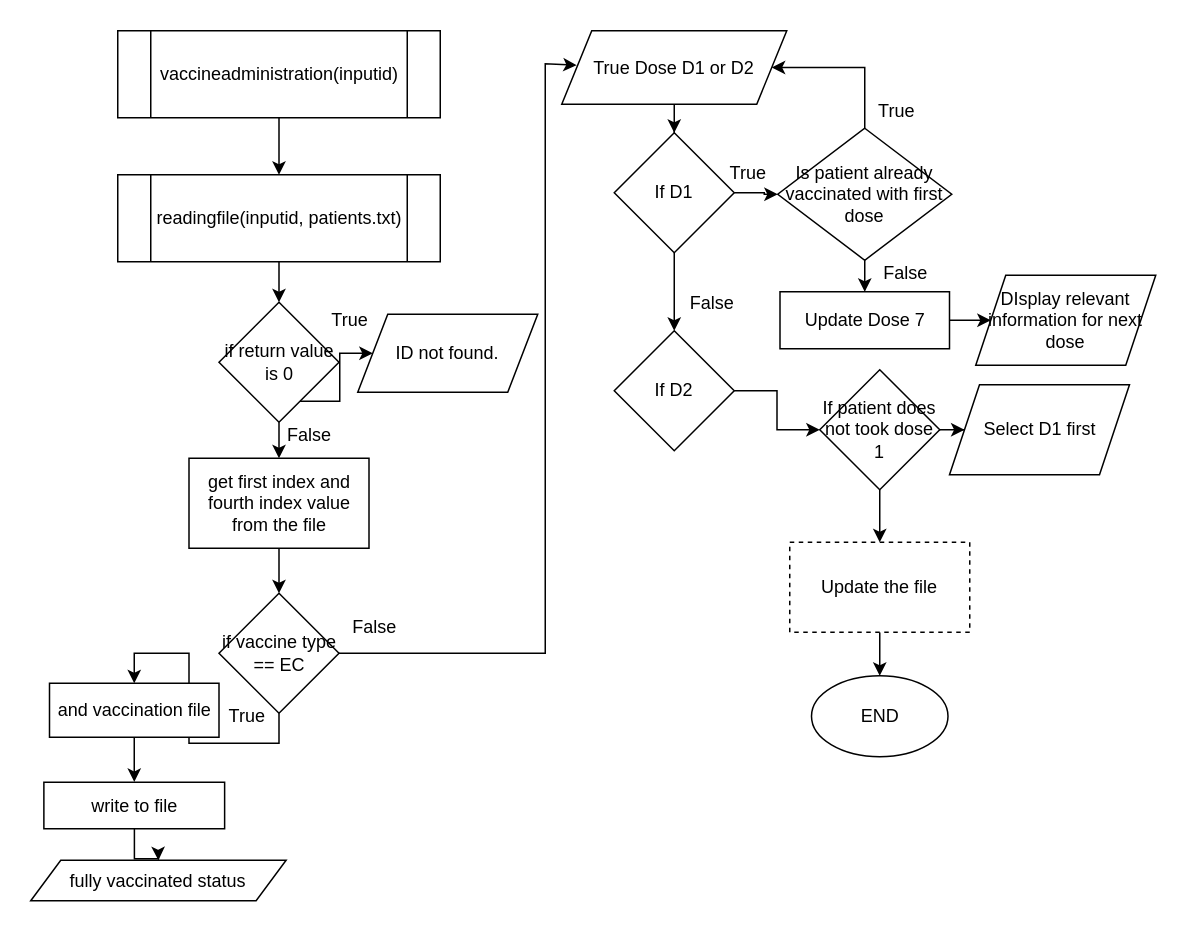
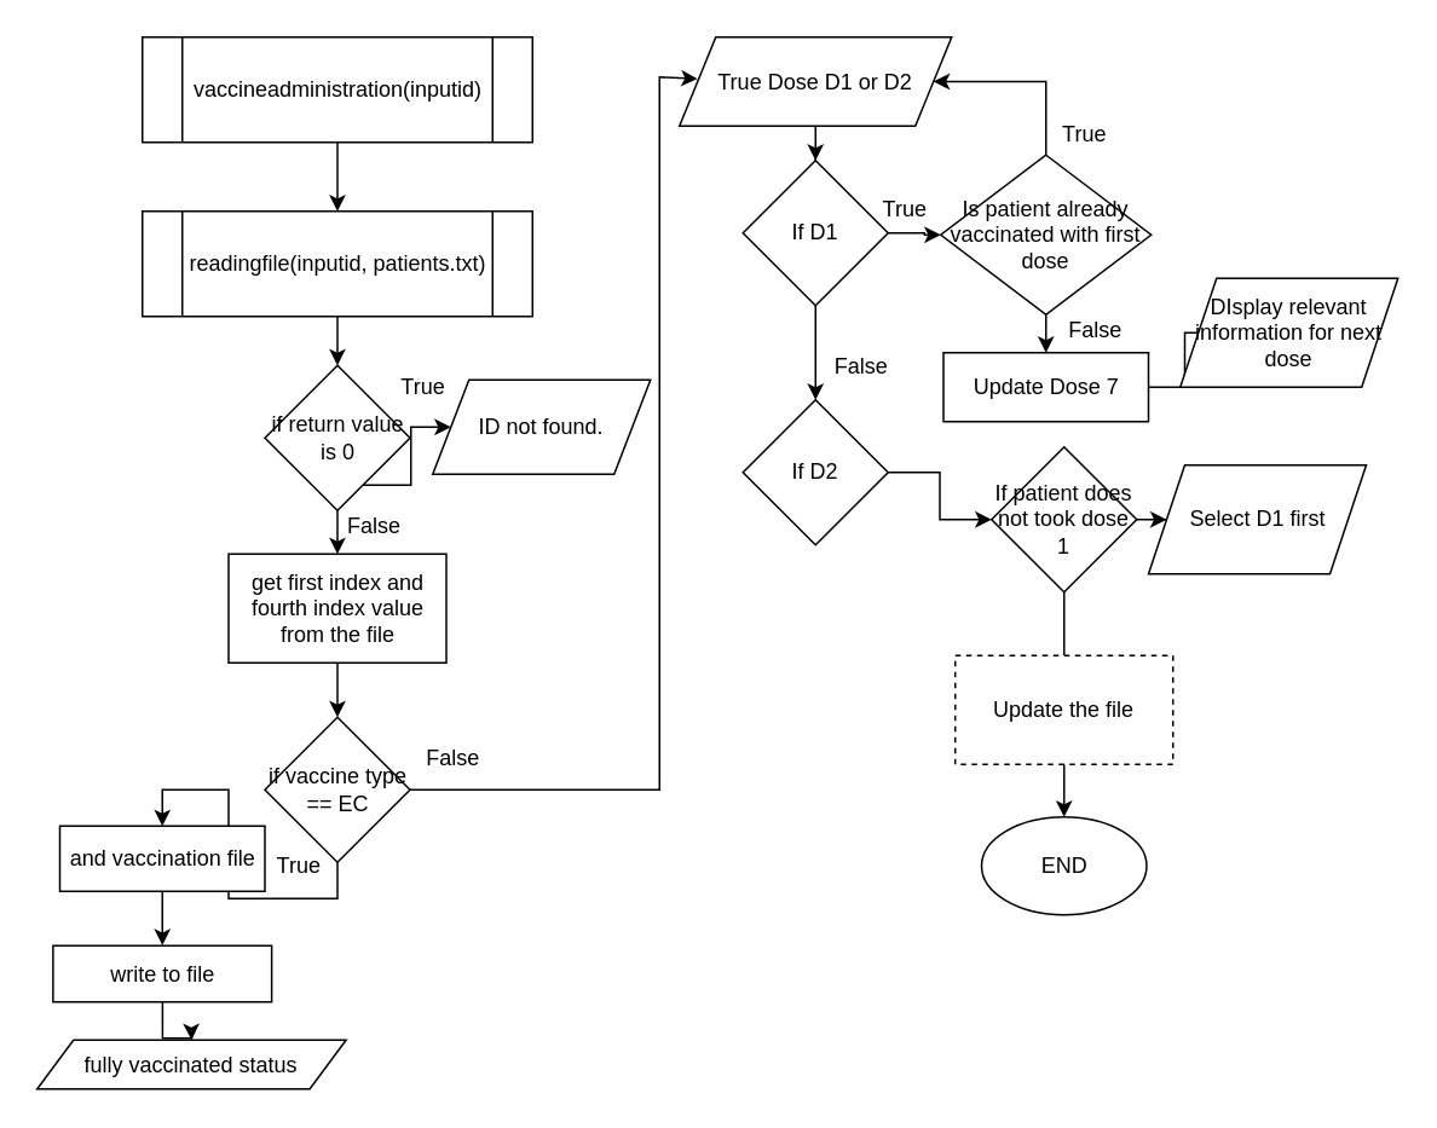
  <mxCell id="0" />
  <mxCell id="1" parent="0" />
  <mxCell id="2" value="" style="edgeStyle=orthogonalEdgeStyle;rounded=0;orthogonalLoop=1;jettySize=auto;html=1;" edge="1" parent="1" source="3" target="5"><mxGeometry relative="1" as="geometry" /></mxCell>
  <mxCell id="3" value="vaccineadministration(inputid)" style="shape=process;whiteSpace=wrap;html=1;backgroundOutline=1;" vertex="1" parent="1"><mxGeometry x="78" y="20" width="215" height="58" as="geometry" /></mxCell>
  <mxCell id="4" value="" style="edgeStyle=orthogonalEdgeStyle;rounded=0;orthogonalLoop=1;jettySize=auto;html=1;" edge="1" parent="1" source="5" target="8"><mxGeometry relative="1" as="geometry" /></mxCell>
  <mxCell id="5" value="readingfile(inputid, patients.txt)" style="shape=process;whiteSpace=wrap;html=1;backgroundOutline=1;" vertex="1" parent="1"><mxGeometry x="78" y="116" width="215" height="58" as="geometry" /></mxCell>
  <mxCell id="6" value="" style="edgeStyle=orthogonalEdgeStyle;rounded=0;orthogonalLoop=1;jettySize=auto;html=1;" edge="1" parent="1" source="8" target="9"><mxGeometry relative="1" as="geometry"><Array as="points"><mxPoint x="226" y="267" /></Array></mxGeometry></mxCell>
  <mxCell id="7" value="" style="edgeStyle=orthogonalEdgeStyle;rounded=0;orthogonalLoop=1;jettySize=auto;html=1;" edge="1" parent="1" source="8" target="11"><mxGeometry relative="1" as="geometry" /></mxCell>
  <mxCell id="8" value="if return value is 0" style="rhombus;whiteSpace=wrap;html=1;" vertex="1" parent="1"><mxGeometry x="145.5" y="201" width="80" height="80" as="geometry" /></mxCell>
  <mxCell id="9" value="ID not found." style="shape=parallelogram;perimeter=parallelogramPerimeter;whiteSpace=wrap;html=1;fixedSize=1;" vertex="1" parent="1"><mxGeometry x="238" y="209" width="120" height="52" as="geometry" /></mxCell>
  <mxCell id="10" value="" style="edgeStyle=orthogonalEdgeStyle;rounded=0;orthogonalLoop=1;jettySize=auto;html=1;" edge="1" parent="1" source="11" target="14"><mxGeometry relative="1" as="geometry" /></mxCell>
  <mxCell id="11" value="get first index and fourth index value from the file" style="whiteSpace=wrap;html=1;" vertex="1" parent="1"><mxGeometry x="125.5" y="305" width="120" height="60" as="geometry" /></mxCell>
  <mxCell id="12" style="edgeStyle=orthogonalEdgeStyle;rounded=0;orthogonalLoop=1;jettySize=auto;html=1;entryX=0.5;entryY=0;entryDx=0;entryDy=0;" edge="1" parent="1" source="14" target="16"><mxGeometry relative="1" as="geometry" /></mxCell>
  <mxCell id="13" style="edgeStyle=orthogonalEdgeStyle;rounded=0;orthogonalLoop=1;jettySize=auto;html=1;entryX=0;entryY=0.5;entryDx=0;entryDy=0;" edge="1" parent="1" source="14"><mxGeometry relative="1" as="geometry"><mxPoint x="384" y="43" as="targetPoint" /><Array as="points"><mxPoint x="363" y="435" /><mxPoint x="363" y="42" /></Array></mxGeometry></mxCell>
  <mxCell id="14" value="if vaccine type == EC" style="rhombus;whiteSpace=wrap;html=1;" vertex="1" parent="1"><mxGeometry x="145.5" y="395" width="80" height="80" as="geometry" /></mxCell>
  <mxCell id="15" style="edgeStyle=orthogonalEdgeStyle;rounded=0;orthogonalLoop=1;jettySize=auto;html=1;" edge="1" parent="1" source="16"><mxGeometry relative="1" as="geometry"><mxPoint x="89" y="520.8" as="targetPoint" /></mxGeometry></mxCell>
  <mxCell id="16" value="and vaccination file" style="rounded=0;whiteSpace=wrap;html=1;" vertex="1" parent="1"><mxGeometry x="32.5" y="455" width="113" height="36" as="geometry" /></mxCell>
  <mxCell id="17" style="edgeStyle=orthogonalEdgeStyle;rounded=0;orthogonalLoop=1;jettySize=auto;html=1;entryX=0.5;entryY=0;entryDx=0;entryDy=0;" edge="1" parent="1" source="18" target="19"><mxGeometry relative="1" as="geometry" /></mxCell>
  <mxCell id="18" value="write to file" style="rounded=0;whiteSpace=wrap;html=1;" vertex="1" parent="1"><mxGeometry x="28.75" y="521" width="120.5" height="31" as="geometry" /></mxCell>
  <mxCell id="19" value="fully vaccinated status" style="shape=parallelogram;perimeter=parallelogramPerimeter;whiteSpace=wrap;html=1;fixedSize=1;rounded=0;" vertex="1" parent="1"><mxGeometry y="573" width="170.25" height="27" as="geometry" x="20" /></mxCell>
  <mxCell id="20" style="edgeStyle=orthogonalEdgeStyle;rounded=0;orthogonalLoop=1;jettySize=auto;html=1;entryX=0.5;entryY=0;entryDx=0;entryDy=0;" edge="1" parent="1" source="21" target="24"><mxGeometry relative="1" as="geometry" /></mxCell>
  <mxCell id="21" value="True Dose D1 or D2" style="shape=parallelogram;perimeter=parallelogramPerimeter;whiteSpace=wrap;html=1;fixedSize=1;" vertex="1" parent="1"><mxGeometry x="374" y="20" width="150" height="49" as="geometry" /></mxCell>
  <mxCell id="22" style="edgeStyle=orthogonalEdgeStyle;rounded=0;orthogonalLoop=1;jettySize=auto;html=1;" edge="1" parent="1" source="24" target="27"><mxGeometry relative="1" as="geometry" /></mxCell>
  <mxCell id="23" value="" style="edgeStyle=orthogonalEdgeStyle;rounded=0;orthogonalLoop=1;jettySize=auto;html=1;" edge="1" parent="1" source="24" target="31"><mxGeometry relative="1" as="geometry" /></mxCell>
  <mxCell id="24" value="If D1" style="rhombus;whiteSpace=wrap;html=1;" vertex="1" parent="1"><mxGeometry x="409" y="88" width="80" height="80" as="geometry" /></mxCell>
  <mxCell id="25" style="edgeStyle=orthogonalEdgeStyle;rounded=0;orthogonalLoop=1;jettySize=auto;html=1;entryX=1;entryY=0.5;entryDx=0;entryDy=0;" edge="1" parent="1" source="27" target="21"><mxGeometry relative="1" as="geometry"><Array as="points"><mxPoint x="576" y="45" /></Array></mxGeometry></mxCell>
  <mxCell id="26" style="edgeStyle=orthogonalEdgeStyle;rounded=0;orthogonalLoop=1;jettySize=auto;html=1;" edge="1" parent="1" source="27" target="29"><mxGeometry relative="1" as="geometry" /></mxCell>
  <mxCell id="27" value="Is patient already vaccinated with first dose" style="rhombus;whiteSpace=wrap;html=1;" vertex="1" parent="1"><mxGeometry x="518" y="85" width="116" height="88" as="geometry" /></mxCell>
  <mxCell id="28" value="" style="edgeStyle=orthogonalEdgeStyle;rounded=0;orthogonalLoop=1;jettySize=auto;html=1;" edge="1" parent="1" source="29" target="32"><mxGeometry relative="1" as="geometry" /></mxCell>
  <mxCell id="29" value="Update Dose 7" style="rounded=0;whiteSpace=wrap;html=1;" vertex="1" parent="1"><mxGeometry x="519.5" y="194" width="113" height="38" as="geometry" /></mxCell>
  <mxCell id="30" style="edgeStyle=orthogonalEdgeStyle;rounded=0;orthogonalLoop=1;jettySize=auto;html=1;" edge="1" parent="1" source="31" target="43"><mxGeometry relative="1" as="geometry" /></mxCell>
  <mxCell id="31" value="If D2" style="rhombus;whiteSpace=wrap;html=1;" vertex="1" parent="1"><mxGeometry x="409" y="220" width="80" height="80" as="geometry" /></mxCell>
- <mxCell id="32" value="DIsplay relevant information for next dose" style="shape=parallelogram;perimeter=parallelogramPerimeter;whiteSpace=wrap;html=1;fixedSize=1;rounded=0;" vertex="1" parent="1"><mxGeometry x="650" y="183" width="120" height="60" as="geometry" /></mxCell>
+ <mxCell id="32" value="DIsplay relevant information for next dose" style="shape=parallelogram;perimeter=parallelogramPerimeter;whiteSpace=wrap;html=1;fixedSize=1;rounded=0;" vertex="1" parent="1"><mxGeometry x="650" y="153" width="120" height="60" as="geometry" /></mxCell>
  <mxCell id="33" value="True" style="text;html=1;strokeColor=none;fillColor=none;align=center;verticalAlign=middle;whiteSpace=wrap;rounded=0;" vertex="1" parent="1"><mxGeometry x="213" y="203" width="40" height="20" as="geometry" /></mxCell>
  <mxCell id="34" value="False" style="text;html=1;strokeColor=none;fillColor=none;align=center;verticalAlign=middle;whiteSpace=wrap;rounded=0;" vertex="1" parent="1"><mxGeometry x="185.5" y="280" width="40" height="20" as="geometry" /></mxCell>
  <mxCell id="35" value="False&lt;br&gt;" style="text;html=1;align=center;verticalAlign=middle;resizable=0;points=[];autosize=1;" vertex="1" parent="1"><mxGeometry x="229" y="409" width="40" height="18" as="geometry" /></mxCell>
  <mxCell id="36" value="True" style="text;html=1;align=center;verticalAlign=middle;resizable=0;points=[];autosize=1;" vertex="1" parent="1"><mxGeometry x="147" y="468" width="34" height="18" as="geometry" /></mxCell>
  <mxCell id="37" value="True" style="text;html=1;align=center;verticalAlign=middle;resizable=0;points=[];autosize=1;" vertex="1" parent="1"><mxGeometry x="481" y="106" width="34" height="18" as="geometry" /></mxCell>
  <mxCell id="38" value="True" style="text;html=1;align=center;verticalAlign=middle;resizable=0;points=[];autosize=1;" vertex="1" parent="1"><mxGeometry x="580" y="65" width="34" height="18" as="geometry" /></mxCell>
  <mxCell id="39" value="False" style="text;html=1;align=center;verticalAlign=middle;resizable=0;points=[];autosize=1;" vertex="1" parent="1"><mxGeometry x="583" y="173" width="40" height="18" as="geometry" /></mxCell>
  <mxCell id="40" value="False" style="text;html=1;align=center;verticalAlign=middle;resizable=0;points=[];autosize=1;" vertex="1" parent="1"><mxGeometry x="454" y="193" width="40" height="18" as="geometry" /></mxCell>
  <mxCell id="41" value="" style="edgeStyle=orthogonalEdgeStyle;rounded=0;orthogonalLoop=1;jettySize=auto;html=1;" edge="1" parent="1" source="43" target="44"><mxGeometry relative="1" as="geometry" /></mxCell>
- <mxCell id="42" value="" style="edgeStyle=orthogonalEdgeStyle;rounded=0;orthogonalLoop=1;jettySize=auto;html=1;" edge="1" parent="1" source="43" target="46"><mxGeometry relative="1" as="geometry" /></mxCell>
+ <mxCell id="42" value="" style="edgeStyle=orthogonalEdgeStyle;rounded=0;orthogonalLoop=1;jettySize=auto;html=1;endArrow=none;" edge="1" parent="1" source="43" target="46"><mxGeometry relative="1" as="geometry" /></mxCell>
  <mxCell id="43" value="If patient does not took dose 1" style="rhombus;whiteSpace=wrap;html=1;" vertex="1" parent="1"><mxGeometry x="546" y="246" width="80" height="80" as="geometry" /></mxCell>
  <mxCell id="44" value="Select D1 first" style="shape=parallelogram;perimeter=parallelogramPerimeter;whiteSpace=wrap;html=1;fixedSize=1;" vertex="1" parent="1"><mxGeometry x="632.5" y="256" width="120" height="60" as="geometry" /></mxCell>
  <mxCell id="45" value="" style="edgeStyle=orthogonalEdgeStyle;rounded=0;orthogonalLoop=1;jettySize=auto;html=1;" edge="1" parent="1" source="46" target="47"><mxGeometry relative="1" as="geometry" /></mxCell>
  <mxCell id="46" value="Update the file" style="whiteSpace=wrap;html=1;dashed=1;" vertex="1" parent="1"><mxGeometry x="526" y="361" width="120" height="60" as="geometry" /></mxCell>
  <mxCell id="47" value="END" style="ellipse;whiteSpace=wrap;html=1;" vertex="1" parent="1"><mxGeometry x="540.5" y="450" width="91" height="54" as="geometry" /></mxCell>
